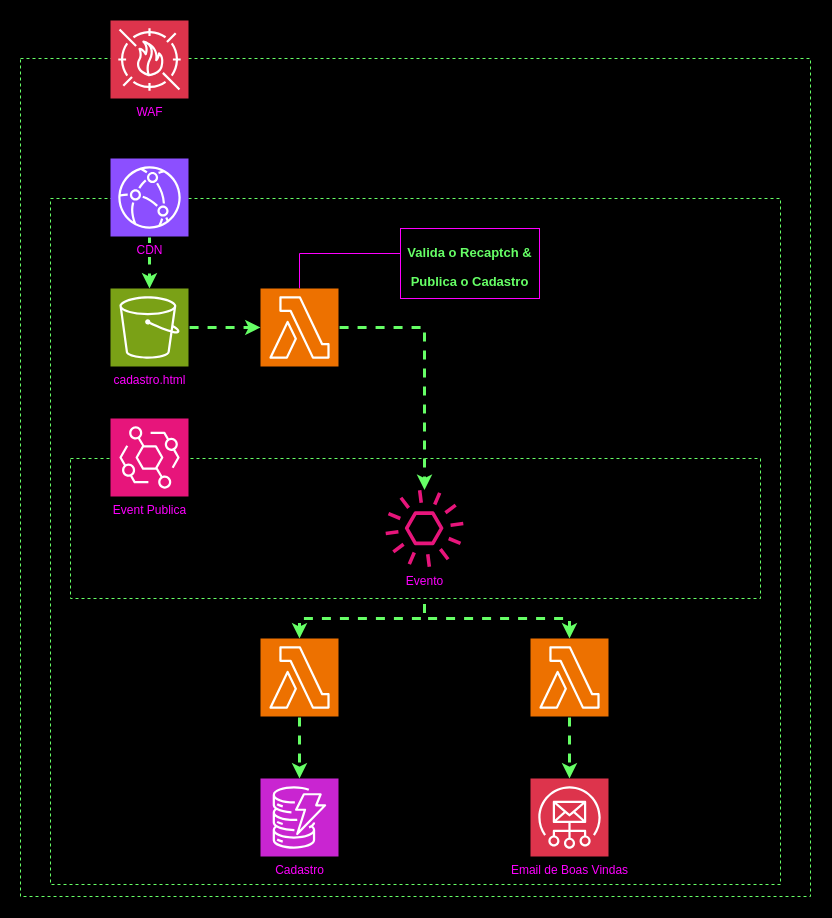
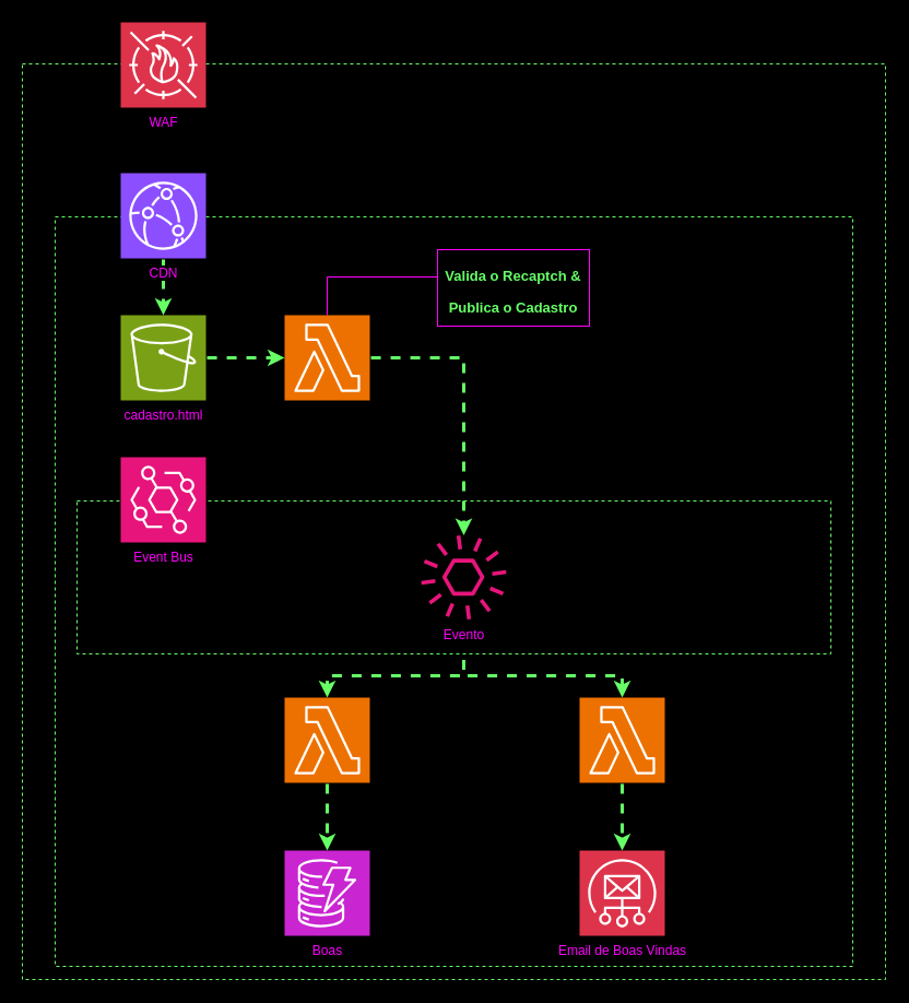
  <mxCell id="0" />
  <mxCell id="1" parent="0" />
  <mxCell id="2" value="" style="rounded=0;whiteSpace=wrap;html=1;dashed=1;fillColor=#000000;strokeColor=#66FF66;" parent="1" vertex="1"><mxGeometry x="20" y="58" width="790" height="838" as="geometry" /></mxCell>
  <mxCell id="3" value="" style="rounded=0;whiteSpace=wrap;html=1;dashed=1;fillColor=#000000;strokeColor=#66FF66;" parent="1" vertex="1"><mxGeometry x="50" y="198" width="730" height="686" as="geometry" /></mxCell>
  <mxCell id="4" style="edgeStyle=orthogonalEdgeStyle;rounded=0;orthogonalLoop=1;jettySize=auto;html=1;entryX=0.5;entryY=0;entryDx=0;entryDy=0;entryPerimeter=0;dashed=1;flowAnimation=1;strokeColor=#66FF66;strokeWidth=3;" parent="1" source="8" target="19" edge="1"><mxGeometry relative="1" as="geometry"><Array as="points"><mxPoint x="424" y="618" /><mxPoint x="299" y="618" /></Array></mxGeometry></mxCell>
  <mxCell id="5" style="edgeStyle=orthogonalEdgeStyle;rounded=0;orthogonalLoop=1;jettySize=auto;html=1;entryX=0.5;entryY=0;entryDx=0;entryDy=0;entryPerimeter=0;dashed=1;flowAnimation=1;strokeColor=#66FF66;strokeWidth=3;" parent="1" source="8" target="22" edge="1"><mxGeometry relative="1" as="geometry"><Array as="points"><mxPoint x="424" y="618" /><mxPoint x="569" y="618" /></Array></mxGeometry></mxCell>
  <mxCell id="6" style="edgeStyle=orthogonalEdgeStyle;rounded=0;orthogonalLoop=1;jettySize=auto;html=1;entryX=0.5;entryY=0;entryDx=0;entryDy=0;entryPerimeter=0;flowAnimation=1;dashed=1;strokeColor=#66FF66;strokeWidth=3;" parent="1" source="16" target="15" edge="1"><mxGeometry relative="1" as="geometry" /></mxCell>
  <mxCell id="7" value="" style="rounded=0;whiteSpace=wrap;html=1;dashed=1;fillColor=#000000;strokeColor=#66FF66;" parent="1" vertex="1"><mxGeometry x="70" y="458" width="690" height="140" as="geometry" /></mxCell>
  <mxCell id="8" value="&lt;font style=&quot;background-color: rgb(0, 0, 0);&quot; color=&quot;#ff00ff&quot;&gt;Evento&lt;/font&gt;&lt;div&gt;&lt;br&gt;&lt;/div&gt;" style="sketch=0;outlineConnect=0;fontColor=#232F3E;gradientColor=none;fillColor=#E7157B;strokeColor=none;dashed=0;verticalLabelPosition=bottom;verticalAlign=top;align=center;html=1;fontSize=12;fontStyle=0;aspect=fixed;pointerEvents=1;shape=mxgraph.aws4.event;" parent="1" vertex="1"><mxGeometry x="385" y="489" width="78" height="78" as="geometry" /></mxCell>
- <mxCell id="9" value="&lt;font style=&quot;background-color: rgb(0, 0, 0);&quot; color=&quot;#ff00ff&quot;&gt;Event Publica&lt;/font&gt;" style="sketch=0;points=[[0,0,0],[0.25,0,0],[0.5,0,0],[0.75,0,0],[1,0,0],[0,1,0],[0.25,1,0],[0.5,1,0],[0.75,1,0],[1,1,0],[0,0.25,0],[0,0.5,0],[0,0.75,0],[1,0.25,0],[1,0.5,0],[1,0.75,0]];outlineConnect=0;fontColor=#232F3E;fillColor=#E7157B;strokeColor=#ffffff;dashed=0;verticalLabelPosition=bottom;verticalAlign=top;align=center;html=1;fontSize=12;fontStyle=0;aspect=fixed;shape=mxgraph.aws4.resourceIcon;resIcon=mxgraph.aws4.eventbridge;" parent="1" vertex="1"><mxGeometry x="110" y="418" width="78" height="78" as="geometry" /></mxCell>
+ <mxCell id="9" value="&lt;font style=&quot;background-color: rgb(0, 0, 0);&quot; color=&quot;#ff00ff&quot;&gt;Event Bus&lt;/font&gt;" style="sketch=0;points=[[0,0,0],[0.25,0,0],[0.5,0,0],[0.75,0,0],[1,0,0],[0,1,0],[0.25,1,0],[0.5,1,0],[0.75,1,0],[1,1,0],[0,0.25,0],[0,0.5,0],[0,0.75,0],[1,0.25,0],[1,0.5,0],[1,0.75,0]];outlineConnect=0;fontColor=#232F3E;fillColor=#E7157B;strokeColor=#ffffff;dashed=0;verticalLabelPosition=bottom;verticalAlign=top;align=center;html=1;fontSize=12;fontStyle=0;aspect=fixed;shape=mxgraph.aws4.resourceIcon;resIcon=mxgraph.aws4.eventbridge;" parent="1" vertex="1"><mxGeometry x="110" y="418" width="78" height="78" as="geometry" /></mxCell>
  <mxCell id="10" style="edgeStyle=orthogonalEdgeStyle;rounded=0;orthogonalLoop=1;jettySize=auto;html=1;dashed=1;flowAnimation=1;strokeColor=#66FF66;strokeWidth=3;" parent="1" source="12" target="8" edge="1"><mxGeometry relative="1" as="geometry" /></mxCell>
  <mxCell id="11" style="edgeStyle=orthogonalEdgeStyle;rounded=0;orthogonalLoop=1;jettySize=auto;html=1;entryX=0;entryY=0.5;entryDx=0;entryDy=0;endArrow=none;endFill=0;strokeColor=#FF00FF;strokeWidth=1;" parent="1" source="12" target="24" edge="1"><mxGeometry relative="1" as="geometry"><Array as="points"><mxPoint x="299" y="253" /></Array></mxGeometry></mxCell>
  <mxCell id="12" value="" style="sketch=0;points=[[0,0,0],[0.25,0,0],[0.5,0,0],[0.75,0,0],[1,0,0],[0,1,0],[0.25,1,0],[0.5,1,0],[0.75,1,0],[1,1,0],[0,0.25,0],[0,0.5,0],[0,0.75,0],[1,0.25,0],[1,0.5,0],[1,0.75,0]];outlineConnect=0;fontColor=#232F3E;fillColor=#ED7100;strokeColor=#ffffff;dashed=0;verticalLabelPosition=bottom;verticalAlign=top;align=center;html=1;fontSize=12;fontStyle=0;aspect=fixed;shape=mxgraph.aws4.resourceIcon;resIcon=mxgraph.aws4.lambda;" parent="1" vertex="1"><mxGeometry x="260" y="288" width="78" height="78" as="geometry" /></mxCell>
  <mxCell id="13" style="edgeStyle=orthogonalEdgeStyle;rounded=0;orthogonalLoop=1;jettySize=auto;html=1;dashed=1;flowAnimation=1;strokeColor=#66FF66;strokeWidth=3;" parent="1" source="15" target="12" edge="1"><mxGeometry relative="1" as="geometry" /></mxCell>
  <mxCell id="14" value="" style="edgeStyle=orthogonalEdgeStyle;rounded=0;orthogonalLoop=1;jettySize=auto;html=1;dashed=1;" parent="1" source="15" target="9" edge="1"><mxGeometry relative="1" as="geometry" /></mxCell>
  <mxCell id="15" value="&lt;font color=&quot;#ff00ff&quot; style=&quot;background-color: rgb(0, 0, 0);&quot;&gt;cadastro.html&lt;/font&gt;&lt;div&gt;&lt;br&gt;&lt;/div&gt;" style="sketch=0;points=[[0,0,0],[0.25,0,0],[0.5,0,0],[0.75,0,0],[1,0,0],[0,1,0],[0.25,1,0],[0.5,1,0],[0.75,1,0],[1,1,0],[0,0.25,0],[0,0.5,0],[0,0.75,0],[1,0.25,0],[1,0.5,0],[1,0.75,0]];outlineConnect=0;fontColor=#232F3E;fillColor=#7AA116;strokeColor=#ffffff;dashed=0;verticalLabelPosition=bottom;verticalAlign=top;align=center;html=1;fontSize=12;fontStyle=0;aspect=fixed;shape=mxgraph.aws4.resourceIcon;resIcon=mxgraph.aws4.s3;" parent="1" vertex="1"><mxGeometry x="110" y="288" width="78" height="78" as="geometry" /></mxCell>
  <mxCell id="16" value="&lt;span style=&quot;background-color: rgb(0, 0, 0);&quot;&gt;&lt;font color=&quot;#ff00ff&quot;&gt;CDN&lt;/font&gt;&lt;/span&gt;" style="sketch=0;points=[[0,0,0],[0.25,0,0],[0.5,0,0],[0.75,0,0],[1,0,0],[0,1,0],[0.25,1,0],[0.5,1,0],[0.75,1,0],[1,1,0],[0,0.25,0],[0,0.5,0],[0,0.75,0],[1,0.25,0],[1,0.5,0],[1,0.75,0]];outlineConnect=0;fontColor=#232F3E;fillColor=#8C4FFF;strokeColor=#ffffff;dashed=0;verticalLabelPosition=bottom;verticalAlign=top;align=center;html=1;fontSize=12;fontStyle=0;aspect=fixed;shape=mxgraph.aws4.resourceIcon;resIcon=mxgraph.aws4.cloudfront;" parent="1" vertex="1"><mxGeometry x="110" y="158" width="78" height="78" as="geometry" /></mxCell>
  <mxCell id="17" value="&lt;font color=&quot;#ff00ff&quot; style=&quot;background-color: rgb(0, 0, 0);&quot;&gt;WAF&lt;/font&gt;" style="sketch=0;points=[[0,0,0],[0.25,0,0],[0.5,0,0],[0.75,0,0],[1,0,0],[0,1,0],[0.25,1,0],[0.5,1,0],[0.75,1,0],[1,1,0],[0,0.25,0],[0,0.5,0],[0,0.75,0],[1,0.25,0],[1,0.5,0],[1,0.75,0]];outlineConnect=0;fontColor=#232F3E;fillColor=#DD344C;strokeColor=#ffffff;dashed=0;verticalLabelPosition=bottom;verticalAlign=top;align=center;html=1;fontSize=12;fontStyle=0;aspect=fixed;shape=mxgraph.aws4.resourceIcon;resIcon=mxgraph.aws4.waf;" parent="1" vertex="1"><mxGeometry x="110" y="20" width="78" height="78" as="geometry" /></mxCell>
- <mxCell id="18" value="&lt;font style=&quot;background-color: rgb(0, 0, 0);&quot; color=&quot;#ff00ff&quot;&gt;Cadastro&lt;/font&gt;" style="sketch=0;points=[[0,0,0],[0.25,0,0],[0.5,0,0],[0.75,0,0],[1,0,0],[0,1,0],[0.25,1,0],[0.5,1,0],[0.75,1,0],[1,1,0],[0,0.25,0],[0,0.5,0],[0,0.75,0],[1,0.25,0],[1,0.5,0],[1,0.75,0]];outlineConnect=0;fontColor=#232F3E;fillColor=#C925D1;strokeColor=#ffffff;dashed=0;verticalLabelPosition=bottom;verticalAlign=top;align=center;html=1;fontSize=12;fontStyle=0;aspect=fixed;shape=mxgraph.aws4.resourceIcon;resIcon=mxgraph.aws4.dynamodb;" parent="1" vertex="1"><mxGeometry x="260" y="778" width="78" height="78" as="geometry" /></mxCell>
+ <mxCell id="18" value="&lt;font style=&quot;background-color: rgb(0, 0, 0);&quot; color=&quot;#ff00ff&quot;&gt;Boas&lt;/font&gt;" style="sketch=0;points=[[0,0,0],[0.25,0,0],[0.5,0,0],[0.75,0,0],[1,0,0],[0,1,0],[0.25,1,0],[0.5,1,0],[0.75,1,0],[1,1,0],[0,0.25,0],[0,0.5,0],[0,0.75,0],[1,0.25,0],[1,0.5,0],[1,0.75,0]];outlineConnect=0;fontColor=#232F3E;fillColor=#C925D1;strokeColor=#ffffff;dashed=0;verticalLabelPosition=bottom;verticalAlign=top;align=center;html=1;fontSize=12;fontStyle=0;aspect=fixed;shape=mxgraph.aws4.resourceIcon;resIcon=mxgraph.aws4.dynamodb;" parent="1" vertex="1"><mxGeometry x="260" y="778" width="78" height="78" as="geometry" /></mxCell>
  <mxCell id="19" value="" style="sketch=0;points=[[0,0,0],[0.25,0,0],[0.5,0,0],[0.75,0,0],[1,0,0],[0,1,0],[0.25,1,0],[0.5,1,0],[0.75,1,0],[1,1,0],[0,0.25,0],[0,0.5,0],[0,0.75,0],[1,0.25,0],[1,0.5,0],[1,0.75,0]];outlineConnect=0;fontColor=#232F3E;fillColor=#ED7100;strokeColor=#ffffff;dashed=0;verticalLabelPosition=bottom;verticalAlign=top;align=center;html=1;fontSize=12;fontStyle=0;aspect=fixed;shape=mxgraph.aws4.resourceIcon;resIcon=mxgraph.aws4.lambda;" parent="1" vertex="1"><mxGeometry x="260" y="638" width="78" height="78" as="geometry" /></mxCell>
  <mxCell id="20" style="edgeStyle=orthogonalEdgeStyle;rounded=0;orthogonalLoop=1;jettySize=auto;html=1;entryX=0.5;entryY=0;entryDx=0;entryDy=0;entryPerimeter=0;dashed=1;flowAnimation=1;strokeColor=#66FF66;strokeWidth=3;" parent="1" source="19" target="18" edge="1"><mxGeometry relative="1" as="geometry" /></mxCell>
  <mxCell id="21" style="edgeStyle=orthogonalEdgeStyle;rounded=0;orthogonalLoop=1;jettySize=auto;html=1;dashed=1;flowAnimation=1;strokeColor=#66FF66;strokeWidth=3;" parent="1" source="22" target="23" edge="1"><mxGeometry relative="1" as="geometry" /></mxCell>
  <mxCell id="22" value="" style="sketch=0;points=[[0,0,0],[0.25,0,0],[0.5,0,0],[0.75,0,0],[1,0,0],[0,1,0],[0.25,1,0],[0.5,1,0],[0.75,1,0],[1,1,0],[0,0.25,0],[0,0.5,0],[0,0.75,0],[1,0.25,0],[1,0.5,0],[1,0.75,0]];outlineConnect=0;fontColor=#232F3E;fillColor=#ED7100;strokeColor=#ffffff;dashed=0;verticalLabelPosition=bottom;verticalAlign=top;align=center;html=1;fontSize=12;fontStyle=0;aspect=fixed;shape=mxgraph.aws4.resourceIcon;resIcon=mxgraph.aws4.lambda;" parent="1" vertex="1"><mxGeometry x="530" y="638" width="78" height="78" as="geometry" /></mxCell>
  <mxCell id="23" value="&lt;font style=&quot;background-color: rgb(0, 0, 0);&quot; color=&quot;#ff00ff&quot;&gt;Email de Boas Vindas&lt;/font&gt;" style="sketch=0;points=[[0,0,0],[0.25,0,0],[0.5,0,0],[0.75,0,0],[1,0,0],[0,1,0],[0.25,1,0],[0.5,1,0],[0.75,1,0],[1,1,0],[0,0.25,0],[0,0.5,0],[0,0.75,0],[1,0.25,0],[1,0.5,0],[1,0.75,0]];outlineConnect=0;fontColor=#232F3E;fillColor=#DD344C;strokeColor=#ffffff;dashed=0;verticalLabelPosition=bottom;verticalAlign=top;align=center;html=1;fontSize=12;fontStyle=0;aspect=fixed;shape=mxgraph.aws4.resourceIcon;resIcon=mxgraph.aws4.simple_email_service;" parent="1" vertex="1"><mxGeometry x="530" y="778" width="78" height="78" as="geometry" /></mxCell>
  <mxCell id="24" value="&lt;h1 style=&quot;margin-top: 0px;&quot;&gt;&lt;font color=&quot;#66ff66&quot; style=&quot;font-size: 13px;&quot;&gt;Valida o Recaptch &amp;amp; Publica o Cadastro&lt;/font&gt;&lt;/h1&gt;" style="text;html=1;whiteSpace=wrap;overflow=hidden;rounded=0;align=center;strokeColor=#FF00FF;strokeWidth=1;" parent="1" vertex="1"><mxGeometry x="400" y="228" width="139" height="70" as="geometry" /></mxCell>
